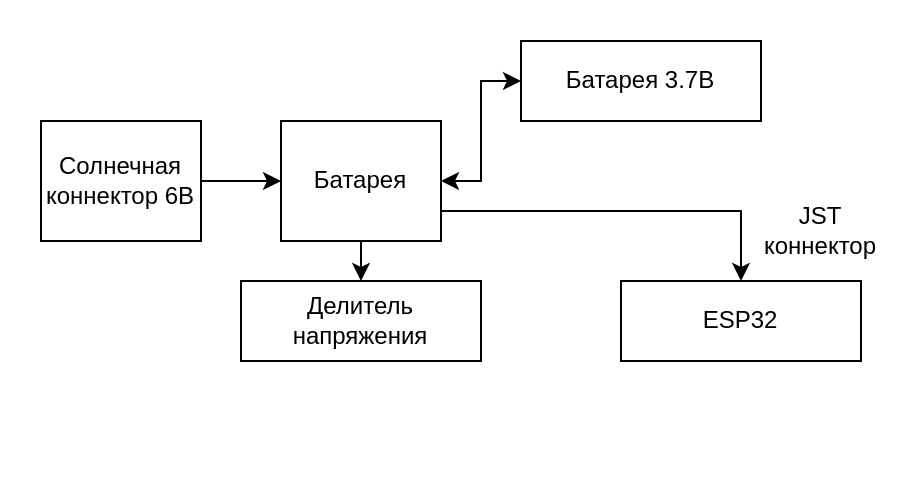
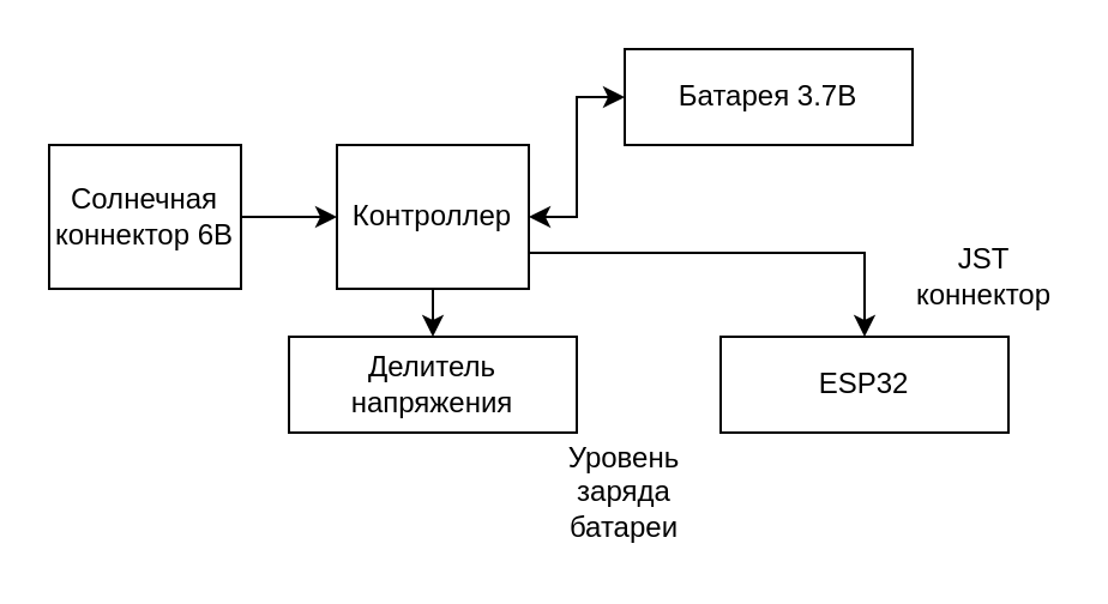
  <mxCell id="0" />
  <mxCell id="1" parent="0" />
  <mxCell id="2" style="edgeStyle=orthogonalEdgeStyle;rounded=0;orthogonalLoop=1;jettySize=auto;html=1;entryX=0;entryY=0.5;entryDx=0;entryDy=0;" edge="1" parent="1" source="3" target="7"><mxGeometry relative="1" as="geometry" /></mxCell>
  <mxCell id="3" value="Солнечная&lt;br&gt;коннектор 6В" style="rounded=0;whiteSpace=wrap;html=1;" vertex="1" parent="1"><mxGeometry x="20" y="60" width="80" height="60" as="geometry" /></mxCell>
  <mxCell id="4" style="edgeStyle=orthogonalEdgeStyle;rounded=0;orthogonalLoop=1;jettySize=auto;html=1;entryX=0;entryY=0.5;entryDx=0;entryDy=0;startArrow=classic;startFill=1;" edge="1" parent="1" source="7" target="8"><mxGeometry relative="1" as="geometry" /></mxCell>
  <mxCell id="5" style="edgeStyle=orthogonalEdgeStyle;rounded=0;orthogonalLoop=1;jettySize=auto;html=1;entryX=0.5;entryY=0;entryDx=0;entryDy=0;startArrow=none;startFill=0;exitX=1;exitY=0.75;exitDx=0;exitDy=0;" edge="1" parent="1" source="7" target="9"><mxGeometry relative="1" as="geometry" /></mxCell>
  <mxCell id="6" style="edgeStyle=orthogonalEdgeStyle;rounded=0;orthogonalLoop=1;jettySize=auto;html=1;startArrow=none;startFill=0;exitX=0.5;exitY=1;exitDx=0;exitDy=0;" edge="1" parent="1" source="7"><mxGeometry relative="1" as="geometry"><mxPoint x="180" y="140" as="targetPoint" /></mxGeometry></mxCell>
- <mxCell id="7" value="Батарея" style="rounded=0;whiteSpace=wrap;html=1;" vertex="1" parent="1"><mxGeometry x="140" y="60" width="80" height="60" as="geometry" /></mxCell>
+ <mxCell id="7" value="Контроллер" style="rounded=0;whiteSpace=wrap;html=1;" vertex="1" parent="1"><mxGeometry x="140" y="60" width="80" height="60" as="geometry" /></mxCell>
  <mxCell id="8" value="Батарея 3.7В" style="rounded=0;whiteSpace=wrap;html=1;" vertex="1" parent="1"><mxGeometry x="260" y="20" width="120" height="40" as="geometry" /></mxCell>
- <mxCell id="9" value="ESP32" style="rounded=0;whiteSpace=wrap;html=1;" vertex="1" parent="1"><mxGeometry x="310" y="140" width="120" height="40" as="geometry" /></mxCell>
+ <mxCell id="9" value="ESP32" style="rounded=0;whiteSpace=wrap;html=1;" vertex="1" parent="1"><mxGeometry x="300" y="140" width="120" height="40" as="geometry" /></mxCell>
  <mxCell id="10" value="JST коннектор" style="text;html=1;strokeColor=none;fillColor=none;align=center;verticalAlign=middle;whiteSpace=wrap;rounded=0;" vertex="1" parent="1"><mxGeometry x="380" y="100" width="60" height="30" as="geometry" /></mxCell>
  <mxCell id="11" value="Делитель&lt;br&gt;напряжения" style="rounded=0;whiteSpace=wrap;html=1;" vertex="1" parent="1"><mxGeometry x="120" y="140" width="120" height="40" as="geometry" /></mxCell>
+ <mxCell id="12" value="Уровень&lt;br&gt;заряда&lt;br&gt;батареи" style="text;html=1;strokeColor=none;fillColor=none;align=center;verticalAlign=middle;whiteSpace=wrap;rounded=0;" vertex="1" parent="1"><mxGeometry x="220" y="180" width="80" height="50" as="geometry" /></mxCell>
